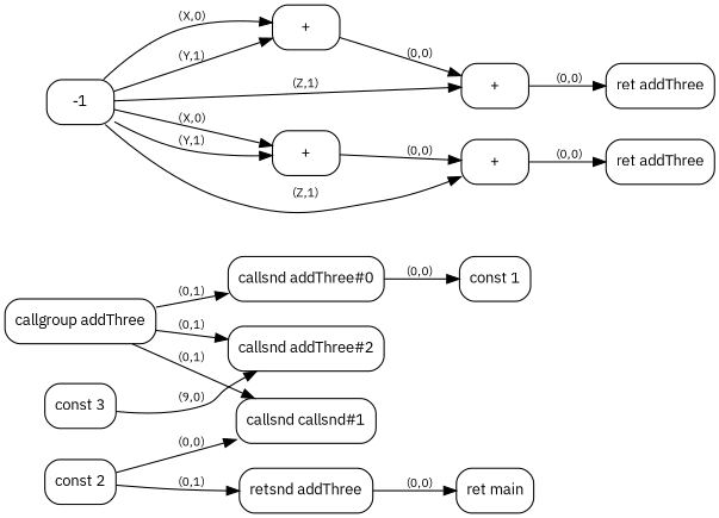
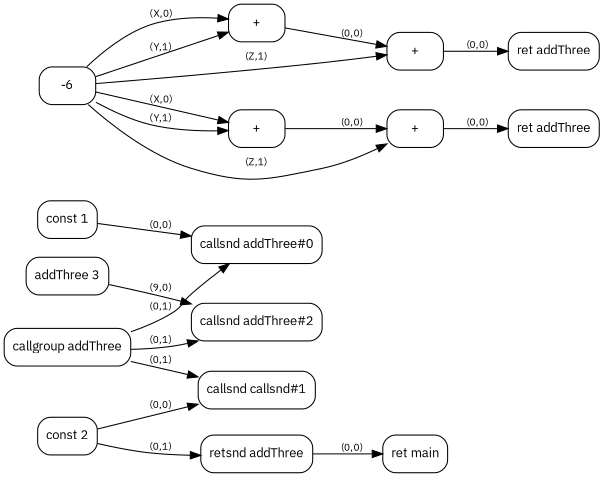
  digraph {
    fontname="IBM Plex Sans"
    rankdir=LR
    node [fontname="IBM Plex Sans" fontsize=12 shape=box style=rounded]
    edge [fontname="IBM Plex Sans" fontsize=10]
    n1 [label="const 1"]
    n2 [label="callsnd addThree#0"]
    n3 [label="const 2"]
    n4 [label="callsnd callsnd#1"]
    n5 [label="retsnd addThree"]
-   n6 [label="const 3"]
+   n6 [label="addThree 3"]
    n7 [label="callsnd addThree#2"]
    n8 [label="+"]
    n9 [label="+"]
    n10 [label="ret addThree"]
    n11 [label="callgroup addThree"]
    n12 [label="ret main"]
    n13 [label="+"]
    n14 [label="+"]
    n15 [label="ret addThree"]
-   -1
-   n2 -> n1 [label="(0,0)"]
+   -1 [label=-6]
+   n1 -> n2 [label="(0,0)"]
    n3 -> n4 [label="(0,0)"]
    n3 -> n5 [label="(0,1)"]
    n5 -> n12 [label="(0,0)"]
    n6 -> n7 [label="(9,0)"]
    n8 -> n9 [label="(0,0)"]
    n9 -> n10 [label="(0,0)"]
    n11 -> n2 [label="(0,1)"]
    n11 -> n4 [label="(0,1)"]
    n11 -> n7 [label="(0,1)"]
    n13 -> n14 [label="(0,0)"]
    n14 -> n15 [label="(0,0)"]
    -1 -> n8 [label="(X,0)"]
    -1 -> n8 [label="(Y,1)"]
    -1 -> n9 [label="(Z,1)"]
    -1 -> n13 [label="(X,0)"]
    -1 -> n13 [label="(Y,1)"]
    -1 -> n14 [label="(Z,1)"]
  }
